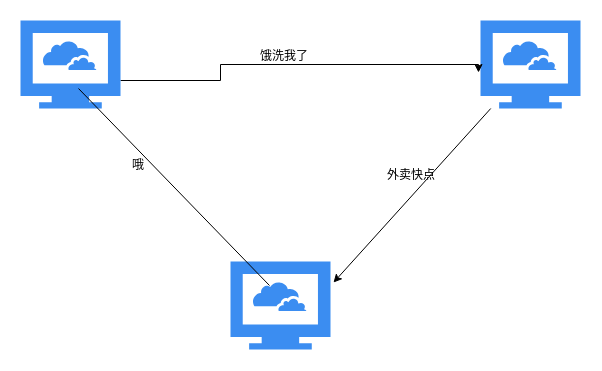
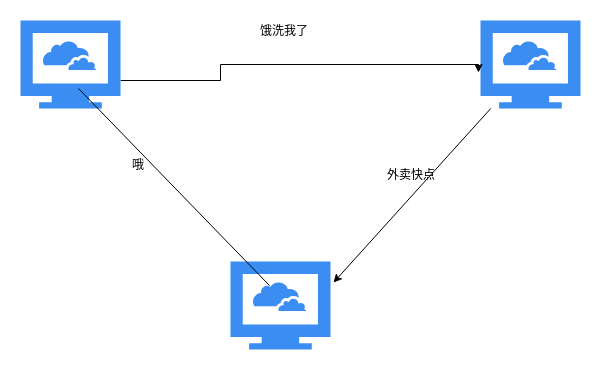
  <mxCell id="0" />
  <mxCell id="1" parent="0" />
  <mxCell id="2" style="edgeStyle=none;rounded=0;orthogonalLoop=1;jettySize=auto;html=1;entryX=1.03;entryY=0.239;entryDx=0;entryDy=0;entryPerimeter=0;" edge="1" parent="1" source="3" target="6"><mxGeometry relative="1" as="geometry"><mxPoint x="350" y="280" as="targetPoint" /></mxGeometry></mxCell>
  <mxCell id="3" value="" style="html=1;aspect=fixed;strokeColor=none;shadow=0;align=center;verticalAlign=top;fillColor=#3B8DF1;shape=mxgraph.gcp2.cloud_computer" vertex="1" parent="1"><mxGeometry x="480" y="20" width="100" height="88" as="geometry" /></mxCell>
  <mxCell id="4" value="" style="edgeStyle=orthogonalEdgeStyle;rounded=0;orthogonalLoop=1;jettySize=auto;html=1;entryX=-0.02;entryY=0.591;entryDx=0;entryDy=0;entryPerimeter=0;" edge="1" parent="1" source="5" target="3"><mxGeometry relative="1" as="geometry"><mxPoint x="440" y="70" as="targetPoint" /><Array as="points"><mxPoint x="220" y="80" /><mxPoint x="220" y="64" /><mxPoint x="478" y="64" /></Array></mxGeometry></mxCell>
  <mxCell id="5" value="" style="html=1;aspect=fixed;strokeColor=none;shadow=0;align=center;verticalAlign=top;fillColor=#3B8DF1;shape=mxgraph.gcp2.cloud_computer" vertex="1" parent="1"><mxGeometry x="20" y="20" width="100" height="88" as="geometry" /></mxCell>
  <mxCell id="6" value="" style="html=1;aspect=fixed;strokeColor=none;shadow=0;align=center;verticalAlign=top;fillColor=#3B8DF1;shape=mxgraph.gcp2.cloud_computer" vertex="1" parent="1"><mxGeometry x="230" y="261" width="100" height="88" as="geometry" /></mxCell>
  <mxCell id="7" value="哦" style="text;html=1;resizable=0;points=[];autosize=1;align=left;verticalAlign=top;spacingTop=-4;" vertex="1" parent="1"><mxGeometry x="130" y="155" width="30" height="20" as="geometry" /></mxCell>
  <mxCell id="8" value="" style="endArrow=none;html=1;exitX=0.58;exitY=0.773;exitDx=0;exitDy=0;exitPerimeter=0;entryX=0.39;entryY=0.273;entryDx=0;entryDy=0;entryPerimeter=0;" edge="1" parent="1" source="5" target="6"><mxGeometry width="50" height="50" relative="1" as="geometry"><mxPoint x="10" y="470" as="sourcePoint" /><mxPoint x="260" y="330" as="targetPoint" /></mxGeometry></mxCell>
  <mxCell id="9" value="外卖快点" style="text;html=1;resizable=0;points=[];autosize=1;align=left;verticalAlign=top;spacingTop=-4;" vertex="1" parent="1"><mxGeometry x="385" y="165" width="70" height="20" as="geometry" /></mxCell>
- <mxCell id="10" value="饿洗我了" style="text;html=1;resizable=0;points=[];autosize=1;align=left;verticalAlign=top;spacingTop=-4;" vertex="1" parent="1"><mxGeometry x="258" y="46" width="70" height="20" as="geometry" /></mxCell>
+ <mxCell id="10" value="饿洗我了" style="text;html=1;resizable=0;points=[];autosize=1;align=left;verticalAlign=top;spacingTop=-4;" vertex="1" parent="1"><mxGeometry x="258" y="21" width="70" height="20" as="geometry" /></mxCell>
